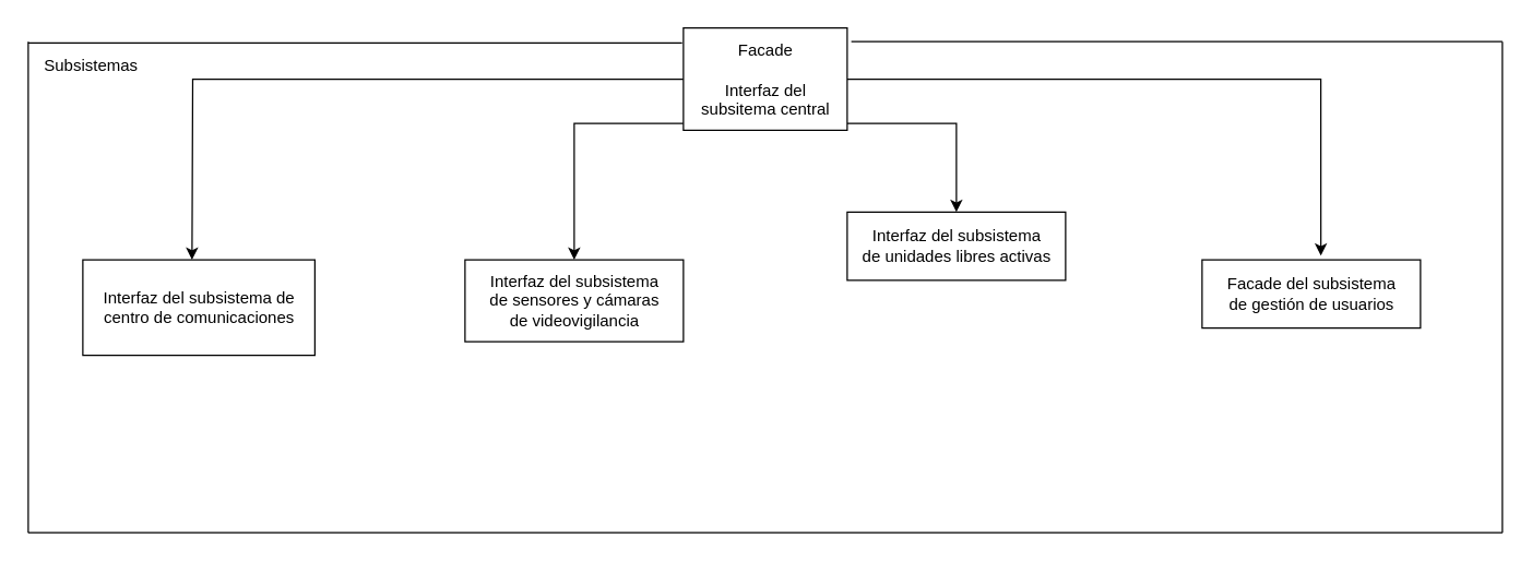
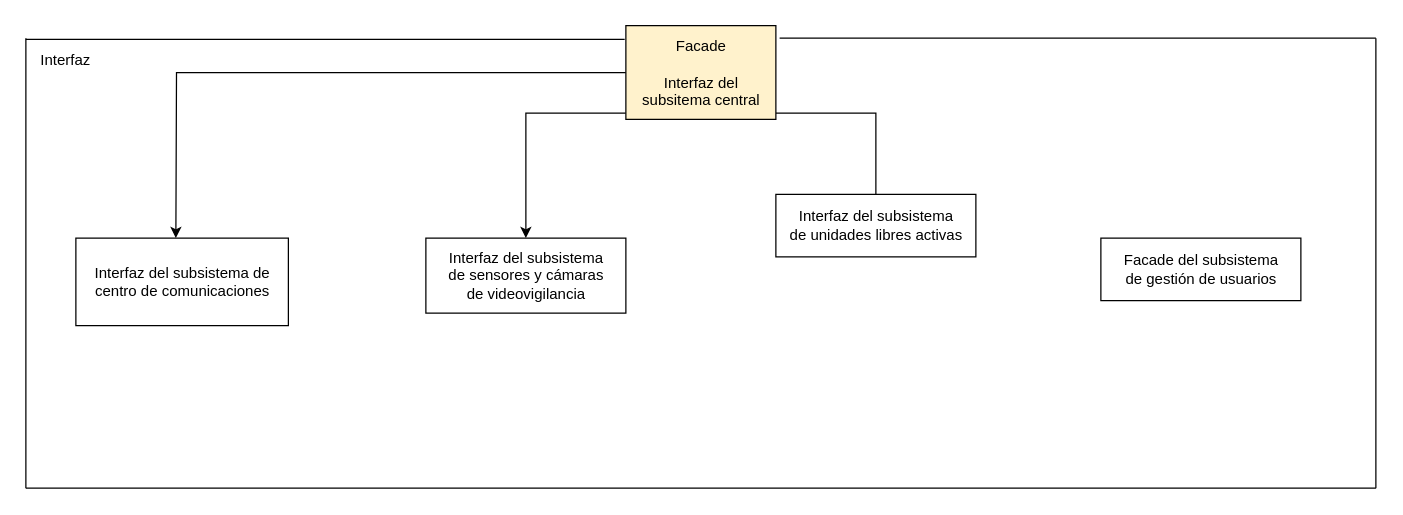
  <mxCell id="0" />
  <mxCell id="1" parent="0" />
  <mxCell id="2" style="edgeStyle=orthogonalEdgeStyle;rounded=0;orthogonalLoop=1;jettySize=auto;html=1;entryX=0.5;entryY=0;entryDx=0;entryDy=0;" parent="1" source="6" edge="1"><mxGeometry relative="1" as="geometry"><mxPoint x="140" y="190" as="targetPoint" /></mxGeometry></mxCell>
  <mxCell id="3" style="edgeStyle=orthogonalEdgeStyle;rounded=0;orthogonalLoop=1;jettySize=auto;html=1;entryX=0.5;entryY=0;entryDx=0;entryDy=0;" edge="1" parent="1" source="6" target="9"><mxGeometry relative="1" as="geometry"><Array as="points"><mxPoint x="420" y="90" /></Array></mxGeometry></mxCell>
- <mxCell id="4" style="edgeStyle=orthogonalEdgeStyle;rounded=0;orthogonalLoop=1;jettySize=auto;html=1;entryX=0.5;entryY=0;entryDx=0;entryDy=0;" edge="1" parent="1" source="6" target="10"><mxGeometry relative="1" as="geometry"><Array as="points"><mxPoint x="700" y="90" /></Array></mxGeometry></mxCell>
- <mxCell id="5" style="edgeStyle=orthogonalEdgeStyle;rounded=0;orthogonalLoop=1;jettySize=auto;html=1;entryX=0.544;entryY=-0.06;entryDx=0;entryDy=0;entryPerimeter=0;" edge="1" parent="1" source="6" target="11"><mxGeometry relative="1" as="geometry" /></mxCell>
- <mxCell id="6" value="&lt;div&gt;Facade&lt;/div&gt;&lt;div&gt;&lt;br&gt;&lt;/div&gt;&lt;div&gt;Interfaz del &lt;br&gt;&lt;/div&gt;&lt;div&gt;subsitema central&lt;/div&gt;" style="html=1;" parent="1" vertex="1"><mxGeometry x="500" y="20" width="120" height="75" as="geometry" /></mxCell>
- <mxCell id="7" value="Subsistemas" style="text;html=1;resizable=0;points=[];autosize=1;align=left;verticalAlign=top;spacingTop=-4;" parent="1" vertex="1"><mxGeometry x="30" y="37.5" width="90" height="20" as="geometry" /></mxCell>
+ <mxCell id="4" style="edgeStyle=orthogonalEdgeStyle;rounded=0;orthogonalLoop=1;jettySize=auto;html=1;entryX=0.5;entryY=0;entryDx=0;entryDy=0;endArrow=none;" edge="1" parent="1" source="6" target="10"><mxGeometry relative="1" as="geometry"><Array as="points"><mxPoint x="700" y="90" /></Array></mxGeometry></mxCell>
+ <mxCell id="6" value="&lt;div&gt;Facade&lt;/div&gt;&lt;div&gt;&lt;br&gt;&lt;/div&gt;&lt;div&gt;Interfaz del &lt;br&gt;&lt;/div&gt;&lt;div&gt;subsitema central&lt;/div&gt;" style="html=1;fillColor=#fff2cc;" parent="1" vertex="1"><mxGeometry x="500" y="20" width="120" height="75" as="geometry" /></mxCell>
+ <mxCell id="7" value="Interfaz" style="text;html=1;resizable=0;points=[];autosize=1;align=left;verticalAlign=top;spacingTop=-4;" parent="1" vertex="1"><mxGeometry x="30" y="37.5" width="90" height="20" as="geometry" /></mxCell>
  <mxCell id="8" value="Interfaz del subsistema de&lt;br&gt;centro de comunicaciones" style="html=1;" vertex="1" parent="1"><mxGeometry x="60" y="190" width="170" height="70" as="geometry" /></mxCell>
  <mxCell id="9" value="&lt;div&gt;Interfaz del subsistema &lt;br&gt;&lt;/div&gt;&lt;div&gt;de sensores y cámaras &lt;br&gt;&lt;/div&gt;&lt;div&gt;de videovigilancia&lt;/div&gt;" style="html=1;" vertex="1" parent="1"><mxGeometry x="340" y="190" width="160" height="60" as="geometry" /></mxCell>
  <mxCell id="10" value="&lt;div&gt;Interfaz del subsistema &lt;br&gt;&lt;/div&gt;&lt;div&gt;de unidades libres activas&lt;/div&gt;" style="html=1;" vertex="1" parent="1"><mxGeometry x="620" y="155" width="160" height="50" as="geometry" /></mxCell>
  <mxCell id="11" value="&lt;div&gt;Facade del subsistema &lt;br&gt;&lt;/div&gt;&lt;div&gt;de gestión de usuarios&lt;/div&gt;" style="html=1;" vertex="1" parent="1"><mxGeometry x="880" y="190" width="160" height="50" as="geometry" /></mxCell>
  <mxCell id="12" value="" style="endArrow=none;html=1;entryX=-0.008;entryY=0.147;entryDx=0;entryDy=0;entryPerimeter=0;" edge="1" parent="1" target="6"><mxGeometry width="50" height="50" relative="1" as="geometry"><mxPoint x="20" y="31" as="sourcePoint" /><mxPoint x="420" y="30" as="targetPoint" /></mxGeometry></mxCell>
  <mxCell id="13" value="" style="endArrow=none;html=1;exitX=1.025;exitY=0.133;exitDx=0;exitDy=0;exitPerimeter=0;" edge="1" parent="1" source="6"><mxGeometry width="50" height="50" relative="1" as="geometry"><mxPoint x="660" y="40" as="sourcePoint" /><mxPoint x="1100" y="30" as="targetPoint" /></mxGeometry></mxCell>
  <mxCell id="14" value="" style="endArrow=none;html=1;" edge="1" parent="1"><mxGeometry width="50" height="50" relative="1" as="geometry"><mxPoint x="20" y="390" as="sourcePoint" /><mxPoint x="20" y="30" as="targetPoint" /></mxGeometry></mxCell>
  <mxCell id="15" value="" style="endArrow=none;html=1;" edge="1" parent="1"><mxGeometry width="50" height="50" relative="1" as="geometry"><mxPoint x="1100" y="390" as="sourcePoint" /><mxPoint x="1100" y="30" as="targetPoint" /></mxGeometry></mxCell>
  <mxCell id="16" value="" style="endArrow=none;html=1;" edge="1" parent="1"><mxGeometry width="50" height="50" relative="1" as="geometry"><mxPoint x="20" y="390" as="sourcePoint" /><mxPoint x="1100" y="390" as="targetPoint" /></mxGeometry></mxCell>
